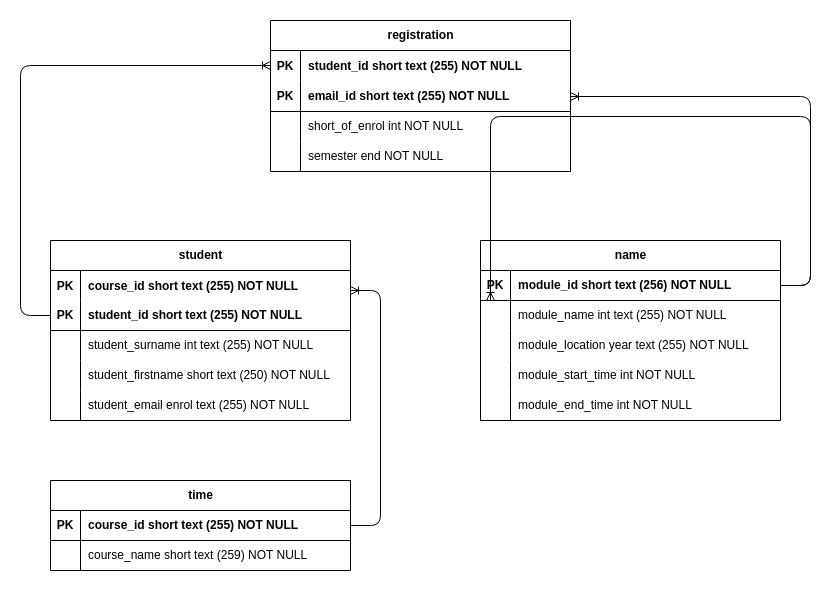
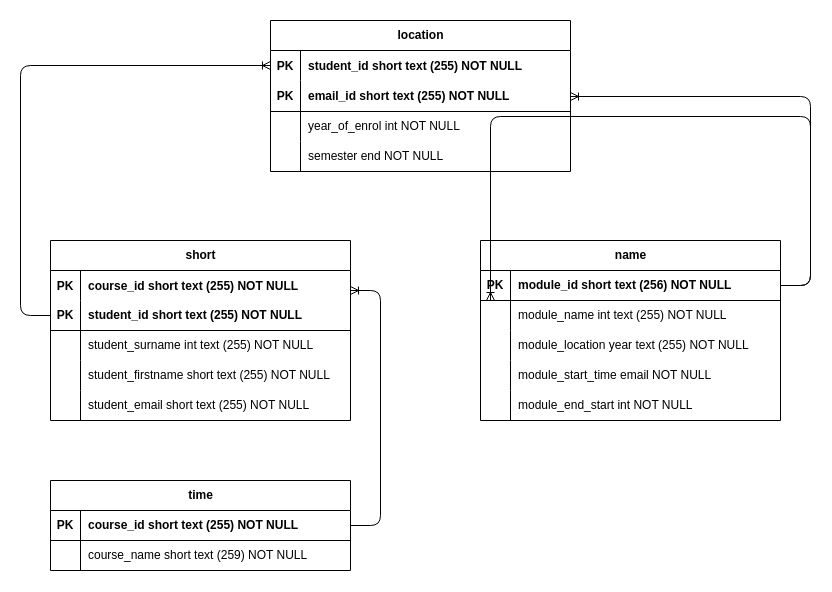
  <mxCell id="0" />
  <mxCell id="1" parent="0" />
- <mxCell id="2" value="registration" style="shape=table;startSize=30;container=1;collapsible=1;childLayout=tableLayout;fixedRows=1;rowLines=0;fontStyle=1;align=center;resizeLast=1;html=1;" parent="1" vertex="1"><mxGeometry x="270" y="20" width="300" height="151.0" as="geometry"><mxRectangle x="270" y="40" width="110" height="30" as="alternateBounds" /></mxGeometry></mxCell>
+ <mxCell id="2" value="location" style="shape=table;startSize=30;container=1;collapsible=1;childLayout=tableLayout;fixedRows=1;rowLines=0;fontStyle=1;align=center;resizeLast=1;html=1;" parent="1" vertex="1"><mxGeometry x="270" y="20" width="300" height="151.0" as="geometry"><mxRectangle x="270" y="40" width="110" height="30" as="alternateBounds" /></mxGeometry></mxCell>
  <mxCell id="3" value="" style="shape=tableRow;horizontal=0;startSize=0;swimlaneHead=0;swimlaneBody=0;fillColor=none;collapsible=0;dropTarget=0;points=[[0,0.5],[1,0.5]];portConstraint=eastwest;top=0;left=0;right=0;bottom=0;" vertex="1" parent="2"><mxGeometry y="30" width="300" height="30" as="geometry" /></mxCell>
  <mxCell id="4" value="PK" style="shape=partialRectangle;connectable=0;fillColor=none;top=0;left=0;bottom=0;right=0;editable=1;overflow=hidden;fontStyle=1" vertex="1" parent="3"><mxGeometry width="30" height="30" as="geometry"><mxRectangle width="30" height="30" as="alternateBounds" /></mxGeometry></mxCell>
  <mxCell id="5" value="student_id short text (255) NOT NULL" style="shape=partialRectangle;connectable=0;fillColor=none;top=0;left=0;bottom=0;right=0;align=left;spacingLeft=6;overflow=hidden;fontStyle=1" vertex="1" parent="3"><mxGeometry x="30" width="270" height="30" as="geometry"><mxRectangle width="270" height="30" as="alternateBounds" /></mxGeometry></mxCell>
  <mxCell id="6" value="" style="shape=tableRow;horizontal=0;startSize=0;swimlaneHead=0;swimlaneBody=0;fillColor=none;collapsible=0;dropTarget=0;points=[[0,0.5],[1,0.5]];portConstraint=eastwest;top=0;left=0;right=0;bottom=1;" parent="2" vertex="1"><mxGeometry y="60" width="300" height="31" as="geometry" /></mxCell>
  <mxCell id="7" value="PK" style="shape=partialRectangle;connectable=0;fillColor=none;top=0;left=0;bottom=0;right=0;fontStyle=1;overflow=hidden;whiteSpace=wrap;html=1;" parent="6" vertex="1"><mxGeometry width="30" height="31" as="geometry"><mxRectangle width="30" height="31" as="alternateBounds" /></mxGeometry></mxCell>
  <mxCell id="8" value="email_id short text (255) NOT NULL" style="shape=partialRectangle;connectable=0;fillColor=none;top=0;left=0;bottom=0;right=0;align=left;spacingLeft=6;fontStyle=1;overflow=hidden;whiteSpace=wrap;html=1;" parent="6" vertex="1"><mxGeometry x="30" width="270" height="31" as="geometry"><mxRectangle width="270" height="31" as="alternateBounds" /></mxGeometry></mxCell>
  <mxCell id="9" value="" style="shape=tableRow;horizontal=0;startSize=0;swimlaneHead=0;swimlaneBody=0;fillColor=none;collapsible=0;dropTarget=0;points=[[0,0.5],[1,0.5]];portConstraint=eastwest;top=0;left=0;right=0;bottom=0;" parent="2" vertex="1"><mxGeometry y="91" width="300" height="30" as="geometry" /></mxCell>
  <mxCell id="10" value="" style="shape=partialRectangle;connectable=0;fillColor=none;top=0;left=0;bottom=0;right=0;editable=1;overflow=hidden;whiteSpace=wrap;html=1;" parent="9" vertex="1"><mxGeometry width="30" height="30" as="geometry"><mxRectangle width="30" height="30" as="alternateBounds" /></mxGeometry></mxCell>
- <mxCell id="11" value="short_of_enrol int NOT NULL" style="shape=partialRectangle;connectable=0;fillColor=none;top=0;left=0;bottom=0;right=0;align=left;spacingLeft=6;overflow=hidden;whiteSpace=wrap;html=1;" parent="9" vertex="1"><mxGeometry x="30" width="270" height="30" as="geometry"><mxRectangle width="270" height="30" as="alternateBounds" /></mxGeometry></mxCell>
+ <mxCell id="11" value="year_of_enrol int NOT NULL" style="shape=partialRectangle;connectable=0;fillColor=none;top=0;left=0;bottom=0;right=0;align=left;spacingLeft=6;overflow=hidden;whiteSpace=wrap;html=1;" parent="9" vertex="1"><mxGeometry x="30" width="270" height="30" as="geometry"><mxRectangle width="270" height="30" as="alternateBounds" /></mxGeometry></mxCell>
  <mxCell id="12" value="" style="shape=tableRow;horizontal=0;startSize=0;swimlaneHead=0;swimlaneBody=0;fillColor=none;collapsible=0;dropTarget=0;points=[[0,0.5],[1,0.5]];portConstraint=eastwest;top=0;left=0;right=0;bottom=0;" parent="2" vertex="1"><mxGeometry y="121" width="300" height="30" as="geometry" /></mxCell>
  <mxCell id="13" value="" style="shape=partialRectangle;connectable=0;fillColor=none;top=0;left=0;bottom=0;right=0;editable=1;overflow=hidden;whiteSpace=wrap;html=1;" parent="12" vertex="1"><mxGeometry width="30" height="30" as="geometry"><mxRectangle width="30" height="30" as="alternateBounds" /></mxGeometry></mxCell>
  <mxCell id="14" value="semester end NOT NULL" style="shape=partialRectangle;connectable=0;fillColor=none;top=0;left=0;bottom=0;right=0;align=left;spacingLeft=6;overflow=hidden;whiteSpace=wrap;html=1;" parent="12" vertex="1"><mxGeometry x="30" width="270" height="30" as="geometry"><mxRectangle width="270" height="30" as="alternateBounds" /></mxGeometry></mxCell>
  <mxCell id="15" value="name" style="shape=table;startSize=30;container=1;collapsible=1;childLayout=tableLayout;fixedRows=1;rowLines=0;fontStyle=1;align=center;resizeLast=1;html=1;" parent="1" vertex="1"><mxGeometry x="480" y="240" width="300" height="180" as="geometry" /></mxCell>
  <mxCell id="16" value="" style="shape=tableRow;horizontal=0;startSize=0;swimlaneHead=0;swimlaneBody=0;fillColor=none;collapsible=0;dropTarget=0;points=[[0,0.5],[1,0.5]];portConstraint=eastwest;top=0;left=0;right=0;bottom=1;" parent="15" vertex="1"><mxGeometry y="30" width="300" height="30" as="geometry" /></mxCell>
  <mxCell id="17" value="PK" style="shape=partialRectangle;connectable=0;fillColor=none;top=0;left=0;bottom=0;right=0;fontStyle=1;overflow=hidden;whiteSpace=wrap;html=1;" parent="16" vertex="1"><mxGeometry width="30" height="30" as="geometry"><mxRectangle width="30" height="30" as="alternateBounds" /></mxGeometry></mxCell>
  <mxCell id="18" value="module_id short text (256) NOT NULL" style="shape=partialRectangle;connectable=0;fillColor=none;top=0;left=0;bottom=0;right=0;align=left;spacingLeft=6;fontStyle=1;overflow=hidden;whiteSpace=wrap;html=1;" parent="16" vertex="1"><mxGeometry x="30" width="270" height="30" as="geometry"><mxRectangle width="270" height="30" as="alternateBounds" /></mxGeometry></mxCell>
  <mxCell id="19" value="" style="shape=tableRow;horizontal=0;startSize=0;swimlaneHead=0;swimlaneBody=0;fillColor=none;collapsible=0;dropTarget=0;points=[[0,0.5],[1,0.5]];portConstraint=eastwest;top=0;left=0;right=0;bottom=0;" parent="15" vertex="1"><mxGeometry y="60" width="300" height="30" as="geometry" /></mxCell>
  <mxCell id="20" value="" style="shape=partialRectangle;connectable=0;fillColor=none;top=0;left=0;bottom=0;right=0;editable=1;overflow=hidden;whiteSpace=wrap;html=1;" parent="19" vertex="1"><mxGeometry width="30" height="30" as="geometry"><mxRectangle width="30" height="30" as="alternateBounds" /></mxGeometry></mxCell>
  <mxCell id="21" value="module_name int text (255) NOT NULL" style="shape=partialRectangle;connectable=0;fillColor=none;top=0;left=0;bottom=0;right=0;align=left;spacingLeft=6;overflow=hidden;whiteSpace=wrap;html=1;" parent="19" vertex="1"><mxGeometry x="30" width="270" height="30" as="geometry"><mxRectangle width="270" height="30" as="alternateBounds" /></mxGeometry></mxCell>
  <mxCell id="22" value="" style="shape=tableRow;horizontal=0;startSize=0;swimlaneHead=0;swimlaneBody=0;fillColor=none;collapsible=0;dropTarget=0;points=[[0,0.5],[1,0.5]];portConstraint=eastwest;top=0;left=0;right=0;bottom=0;" parent="15" vertex="1"><mxGeometry y="90" width="300" height="30" as="geometry" /></mxCell>
  <mxCell id="23" value="" style="shape=partialRectangle;connectable=0;fillColor=none;top=0;left=0;bottom=0;right=0;editable=1;overflow=hidden;whiteSpace=wrap;html=1;" parent="22" vertex="1"><mxGeometry width="30" height="30" as="geometry"><mxRectangle width="30" height="30" as="alternateBounds" /></mxGeometry></mxCell>
  <mxCell id="24" value="module_location year text (255) NOT NULL" style="shape=partialRectangle;connectable=0;fillColor=none;top=0;left=0;bottom=0;right=0;align=left;spacingLeft=6;overflow=hidden;whiteSpace=wrap;html=1;" parent="22" vertex="1"><mxGeometry x="30" width="270" height="30" as="geometry"><mxRectangle width="270" height="30" as="alternateBounds" /></mxGeometry></mxCell>
  <mxCell id="25" value="" style="shape=tableRow;horizontal=0;startSize=0;swimlaneHead=0;swimlaneBody=0;fillColor=none;collapsible=0;dropTarget=0;points=[[0,0.5],[1,0.5]];portConstraint=eastwest;top=0;left=0;right=0;bottom=0;" parent="15" vertex="1"><mxGeometry y="120" width="300" height="30" as="geometry" /></mxCell>
  <mxCell id="26" value="" style="shape=partialRectangle;connectable=0;fillColor=none;top=0;left=0;bottom=0;right=0;editable=1;overflow=hidden;whiteSpace=wrap;html=1;" parent="25" vertex="1"><mxGeometry width="30" height="30" as="geometry"><mxRectangle width="30" height="30" as="alternateBounds" /></mxGeometry></mxCell>
- <mxCell id="27" value="module_start_time int NOT NULL" style="shape=partialRectangle;connectable=0;fillColor=none;top=0;left=0;bottom=0;right=0;align=left;spacingLeft=6;overflow=hidden;whiteSpace=wrap;html=1;" parent="25" vertex="1"><mxGeometry x="30" width="270" height="30" as="geometry"><mxRectangle width="270" height="30" as="alternateBounds" /></mxGeometry></mxCell>
+ <mxCell id="27" value="module_start_time email NOT NULL" style="shape=partialRectangle;connectable=0;fillColor=none;top=0;left=0;bottom=0;right=0;align=left;spacingLeft=6;overflow=hidden;whiteSpace=wrap;html=1;" parent="25" vertex="1"><mxGeometry x="30" width="270" height="30" as="geometry"><mxRectangle width="270" height="30" as="alternateBounds" /></mxGeometry></mxCell>
  <mxCell id="28" style="shape=tableRow;horizontal=0;startSize=0;swimlaneHead=0;swimlaneBody=0;fillColor=none;collapsible=0;dropTarget=0;points=[[0,0.5],[1,0.5]];portConstraint=eastwest;top=0;left=0;right=0;bottom=0;" parent="15" vertex="1"><mxGeometry y="150" width="300" height="30" as="geometry" /></mxCell>
  <mxCell id="29" style="shape=partialRectangle;connectable=0;fillColor=none;top=0;left=0;bottom=0;right=0;editable=1;overflow=hidden;whiteSpace=wrap;html=1;" parent="28" vertex="1"><mxGeometry width="30" height="30" as="geometry"><mxRectangle width="30" height="30" as="alternateBounds" /></mxGeometry></mxCell>
- <mxCell id="30" value="module_end_time int NOT NULL" style="shape=partialRectangle;connectable=0;fillColor=none;top=0;left=0;bottom=0;right=0;align=left;spacingLeft=6;overflow=hidden;whiteSpace=wrap;html=1;" parent="28" vertex="1"><mxGeometry x="30" width="270" height="30" as="geometry"><mxRectangle width="270" height="30" as="alternateBounds" /></mxGeometry></mxCell>
- <mxCell id="31" value="student" style="shape=table;startSize=30;container=1;collapsible=1;childLayout=tableLayout;fixedRows=1;rowLines=0;fontStyle=1;align=center;resizeLast=1;html=1;" parent="1" vertex="1"><mxGeometry x="50" y="240" width="300" height="180" as="geometry" /></mxCell>
+ <mxCell id="30" value="module_end_start int NOT NULL" style="shape=partialRectangle;connectable=0;fillColor=none;top=0;left=0;bottom=0;right=0;align=left;spacingLeft=6;overflow=hidden;whiteSpace=wrap;html=1;" parent="28" vertex="1"><mxGeometry x="30" width="270" height="30" as="geometry"><mxRectangle width="270" height="30" as="alternateBounds" /></mxGeometry></mxCell>
+ <mxCell id="31" value="short" style="shape=table;startSize=30;container=1;collapsible=1;childLayout=tableLayout;fixedRows=1;rowLines=0;fontStyle=1;align=center;resizeLast=1;html=1;" parent="1" vertex="1"><mxGeometry x="50" y="240" width="300" height="180" as="geometry" /></mxCell>
  <mxCell id="32" value="" style="shape=tableRow;horizontal=0;startSize=0;swimlaneHead=0;swimlaneBody=0;fillColor=none;collapsible=0;dropTarget=0;points=[[0,0.5],[1,0.5]];portConstraint=eastwest;top=0;left=0;right=0;bottom=0;" vertex="1" parent="31"><mxGeometry y="30" width="300" height="30" as="geometry" /></mxCell>
  <mxCell id="33" value="PK" style="shape=partialRectangle;connectable=0;fillColor=none;top=0;left=0;bottom=0;right=0;editable=1;overflow=hidden;fontStyle=1" vertex="1" parent="32"><mxGeometry width="30" height="30" as="geometry"><mxRectangle width="30" height="30" as="alternateBounds" /></mxGeometry></mxCell>
  <mxCell id="34" value="course_id short text (255) NOT NULL" style="shape=partialRectangle;connectable=0;fillColor=none;top=0;left=0;bottom=0;right=0;align=left;spacingLeft=6;overflow=hidden;fontStyle=1" vertex="1" parent="32"><mxGeometry x="30" width="270" height="30" as="geometry"><mxRectangle width="270" height="30" as="alternateBounds" /></mxGeometry></mxCell>
  <mxCell id="35" value="" style="shape=tableRow;horizontal=0;startSize=0;swimlaneHead=0;swimlaneBody=0;fillColor=none;collapsible=0;dropTarget=0;points=[[0,0.5],[1,0.5]];portConstraint=eastwest;top=0;left=0;right=0;bottom=1;" parent="31" vertex="1"><mxGeometry y="60" width="300" height="30" as="geometry" /></mxCell>
  <mxCell id="36" value="PK" style="shape=partialRectangle;connectable=0;fillColor=none;top=0;left=0;bottom=0;right=0;fontStyle=1;overflow=hidden;whiteSpace=wrap;html=1;" parent="35" vertex="1"><mxGeometry width="30" height="30" as="geometry"><mxRectangle width="30" height="30" as="alternateBounds" /></mxGeometry></mxCell>
  <mxCell id="37" value="student_id short text (255) NOT NULL" style="shape=partialRectangle;connectable=0;fillColor=none;top=0;left=0;bottom=0;right=0;align=left;spacingLeft=6;fontStyle=1;overflow=hidden;whiteSpace=wrap;html=1;" parent="35" vertex="1"><mxGeometry x="30" width="270" height="30" as="geometry"><mxRectangle width="270" height="30" as="alternateBounds" /></mxGeometry></mxCell>
  <mxCell id="38" value="" style="shape=tableRow;horizontal=0;startSize=0;swimlaneHead=0;swimlaneBody=0;fillColor=none;collapsible=0;dropTarget=0;points=[[0,0.5],[1,0.5]];portConstraint=eastwest;top=0;left=0;right=0;bottom=0;shadow=0;swimlaneLine=1;swimlaneFillColor=none;" parent="31" vertex="1"><mxGeometry y="90" width="300" height="30" as="geometry" /></mxCell>
  <mxCell id="39" value="" style="shape=partialRectangle;connectable=0;fillColor=none;top=0;left=0;bottom=0;right=0;editable=1;overflow=hidden;whiteSpace=wrap;html=1;" parent="38" vertex="1"><mxGeometry width="30" height="30" as="geometry"><mxRectangle width="30" height="30" as="alternateBounds" /></mxGeometry></mxCell>
  <mxCell id="40" value="student_surname int text (255) NOT NULL" style="shape=partialRectangle;connectable=0;fillColor=none;top=0;left=0;bottom=0;right=0;align=left;spacingLeft=6;overflow=hidden;whiteSpace=wrap;html=1;perimeterSpacing=1;" parent="38" vertex="1"><mxGeometry x="30" width="270" height="30" as="geometry"><mxRectangle width="270" height="30" as="alternateBounds" /></mxGeometry></mxCell>
  <mxCell id="41" value="" style="shape=tableRow;horizontal=0;startSize=0;swimlaneHead=0;swimlaneBody=0;fillColor=none;collapsible=0;dropTarget=0;points=[[0,0.5],[1,0.5]];portConstraint=eastwest;top=0;left=0;right=0;bottom=0;" parent="31" vertex="1"><mxGeometry y="120" width="300" height="30" as="geometry" /></mxCell>
  <mxCell id="42" value="" style="shape=partialRectangle;connectable=0;fillColor=none;top=0;left=0;bottom=0;right=0;editable=1;overflow=hidden;whiteSpace=wrap;html=1;" parent="41" vertex="1"><mxGeometry width="30" height="30" as="geometry"><mxRectangle width="30" height="30" as="alternateBounds" /></mxGeometry></mxCell>
- <mxCell id="43" value="student_firstname short text (250) NOT NULL" style="shape=partialRectangle;connectable=0;fillColor=none;top=0;left=0;bottom=0;right=0;align=left;spacingLeft=6;overflow=hidden;whiteSpace=wrap;html=1;" parent="41" vertex="1"><mxGeometry x="30" width="270" height="30" as="geometry"><mxRectangle width="270" height="30" as="alternateBounds" /></mxGeometry></mxCell>
+ <mxCell id="43" value="student_firstname short text (255) NOT NULL" style="shape=partialRectangle;connectable=0;fillColor=none;top=0;left=0;bottom=0;right=0;align=left;spacingLeft=6;overflow=hidden;whiteSpace=wrap;html=1;" parent="41" vertex="1"><mxGeometry x="30" width="270" height="30" as="geometry"><mxRectangle width="270" height="30" as="alternateBounds" /></mxGeometry></mxCell>
  <mxCell id="44" value="" style="shape=tableRow;horizontal=0;startSize=0;swimlaneHead=0;swimlaneBody=0;fillColor=none;collapsible=0;dropTarget=0;points=[[0,0.5],[1,0.5]];portConstraint=eastwest;top=0;left=0;right=0;bottom=0;" parent="31" vertex="1"><mxGeometry y="150" width="300" height="30" as="geometry" /></mxCell>
  <mxCell id="45" value="" style="shape=partialRectangle;connectable=0;fillColor=none;top=0;left=0;bottom=0;right=0;editable=1;overflow=hidden;whiteSpace=wrap;html=1;" parent="44" vertex="1"><mxGeometry width="30" height="30" as="geometry"><mxRectangle width="30" height="30" as="alternateBounds" /></mxGeometry></mxCell>
- <mxCell id="46" value="student_email enrol text (255) NOT NULL" style="shape=partialRectangle;connectable=0;fillColor=none;top=0;left=0;bottom=0;right=0;align=left;spacingLeft=6;overflow=hidden;whiteSpace=wrap;html=1;" parent="44" vertex="1"><mxGeometry x="30" width="270" height="30" as="geometry"><mxRectangle width="270" height="30" as="alternateBounds" /></mxGeometry></mxCell>
+ <mxCell id="46" value="student_email short text (255) NOT NULL" style="shape=partialRectangle;connectable=0;fillColor=none;top=0;left=0;bottom=0;right=0;align=left;spacingLeft=6;overflow=hidden;whiteSpace=wrap;html=1;" parent="44" vertex="1"><mxGeometry x="30" width="270" height="30" as="geometry"><mxRectangle width="270" height="30" as="alternateBounds" /></mxGeometry></mxCell>
  <mxCell id="47" value="time" style="shape=table;startSize=30;container=1;collapsible=1;childLayout=tableLayout;fixedRows=1;rowLines=0;fontStyle=1;align=center;resizeLast=1;html=1;" parent="1" vertex="1"><mxGeometry x="50" y="480" width="300" height="90" as="geometry" /></mxCell>
  <mxCell id="48" value="" style="shape=tableRow;horizontal=0;startSize=0;swimlaneHead=0;swimlaneBody=0;fillColor=none;collapsible=0;dropTarget=0;points=[[0,0.5],[1,0.5]];portConstraint=eastwest;top=0;left=0;right=0;bottom=1;" parent="47" vertex="1"><mxGeometry y="30" width="300" height="30" as="geometry" /></mxCell>
  <mxCell id="49" value="PK" style="shape=partialRectangle;connectable=0;fillColor=none;top=0;left=0;bottom=0;right=0;fontStyle=1;overflow=hidden;whiteSpace=wrap;html=1;" parent="48" vertex="1"><mxGeometry width="30" height="30" as="geometry"><mxRectangle width="30" height="30" as="alternateBounds" /></mxGeometry></mxCell>
  <mxCell id="50" value="course_id short text (255) NOT NULL" style="shape=partialRectangle;connectable=0;fillColor=none;top=0;left=0;bottom=0;right=0;align=left;spacingLeft=6;fontStyle=1;overflow=hidden;whiteSpace=wrap;html=1;" parent="48" vertex="1"><mxGeometry x="30" width="270" height="30" as="geometry"><mxRectangle width="270" height="30" as="alternateBounds" /></mxGeometry></mxCell>
  <mxCell id="51" value="" style="shape=tableRow;horizontal=0;startSize=0;swimlaneHead=0;swimlaneBody=0;fillColor=none;collapsible=0;dropTarget=0;points=[[0,0.5],[1,0.5]];portConstraint=eastwest;top=0;left=0;right=0;bottom=0;" parent="47" vertex="1"><mxGeometry y="60" width="300" height="30" as="geometry" /></mxCell>
  <mxCell id="52" value="" style="shape=partialRectangle;connectable=0;fillColor=none;top=0;left=0;bottom=0;right=0;editable=1;overflow=hidden;whiteSpace=wrap;html=1;" parent="51" vertex="1"><mxGeometry width="30" height="30" as="geometry"><mxRectangle width="30" height="30" as="alternateBounds" /></mxGeometry></mxCell>
  <mxCell id="53" value="course_name short text (259) NOT NULL" style="shape=partialRectangle;connectable=0;fillColor=none;top=0;left=0;bottom=0;right=0;align=left;spacingLeft=6;overflow=hidden;whiteSpace=wrap;html=1;" parent="51" vertex="1"><mxGeometry x="30" width="270" height="30" as="geometry"><mxRectangle width="270" height="30" as="alternateBounds" /></mxGeometry></mxCell>
  <mxCell id="54" value="" style="edgeStyle=orthogonalEdgeStyle;fontSize=12;html=1;endArrow=ERoneToMany;rounded=1;" parent="1" source="35" target="3" edge="1"><mxGeometry width="100" height="100" relative="1" as="geometry"><mxPoint x="20" y="350" as="sourcePoint" /><mxPoint x="170" y="65" as="targetPoint" /><Array as="points"><mxPoint x="20" y="315" /><mxPoint x="20" y="65" /></Array></mxGeometry></mxCell>
  <mxCell id="55" value="" style="edgeStyle=orthogonalEdgeStyle;fontSize=12;html=1;endArrow=ERoneToMany;exitX=1;exitY=0.5;exitDx=0;exitDy=0;rounded=1;movable=1;resizable=1;rotatable=1;deletable=1;editable=1;locked=0;connectable=1;" parent="1" source="48" target="32" edge="1"><mxGeometry width="100" height="100" relative="1" as="geometry"><mxPoint x="390" y="400" as="sourcePoint" /><mxPoint x="400" y="280" as="targetPoint" /><Array as="points"><mxPoint x="380" y="525" /><mxPoint x="380" y="290" /></Array></mxGeometry></mxCell>
  <mxCell id="56" value="" style="edgeStyle=orthogonalEdgeStyle;fontSize=12;html=1;endArrow=ERoneToMany;rounded=1;entryX=1;entryY=0.5;entryDx=0;entryDy=0;" parent="1" source="16" edge="1"><mxGeometry width="100" height="100" relative="1" as="geometry"><mxPoint x="390" y="400" as="sourcePoint" /><mxPoint x="490" y="300" as="targetPoint" /><Array as="points"><mxPoint x="810" y="285" /><mxPoint x="810" y="116" /></Array></mxGeometry></mxCell>
  <mxCell id="57" value="" style="edgeStyle=orthogonalEdgeStyle;fontSize=12;html=1;endArrow=ERoneToMany;rounded=1;" edge="1" parent="1" source="16" target="6"><mxGeometry width="100" height="100" relative="1" as="geometry"><mxPoint x="600" y="180" as="sourcePoint" /><mxPoint x="700" y="80" as="targetPoint" /><Array as="points"><mxPoint x="810" y="285" /><mxPoint x="810" y="96" /></Array></mxGeometry></mxCell>
